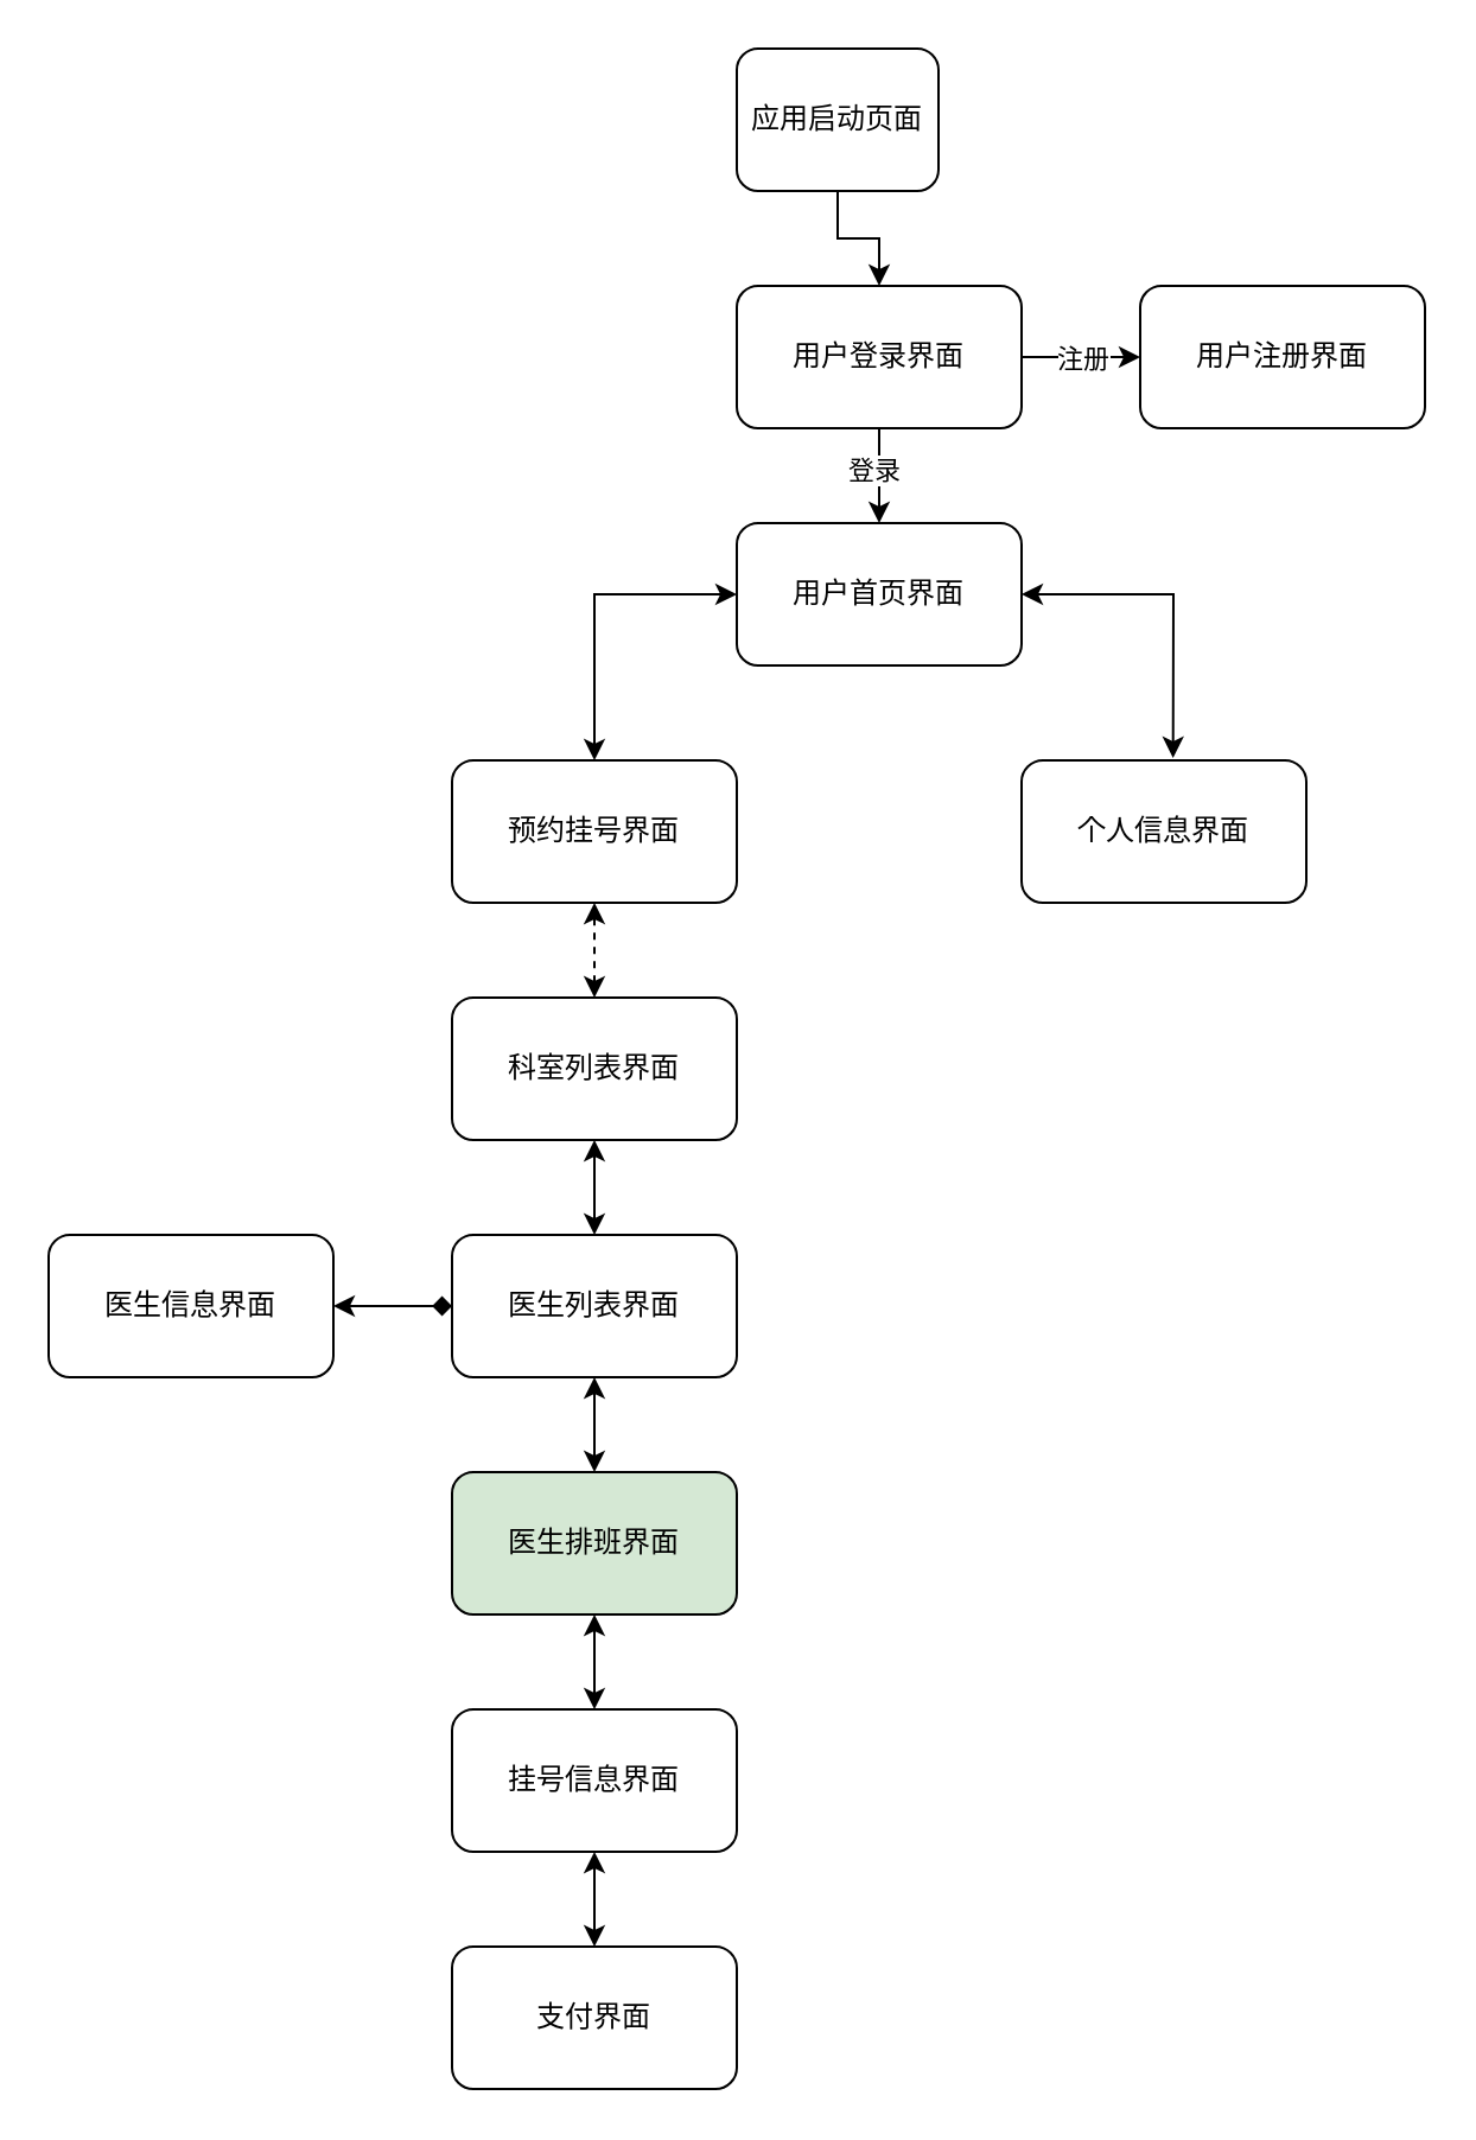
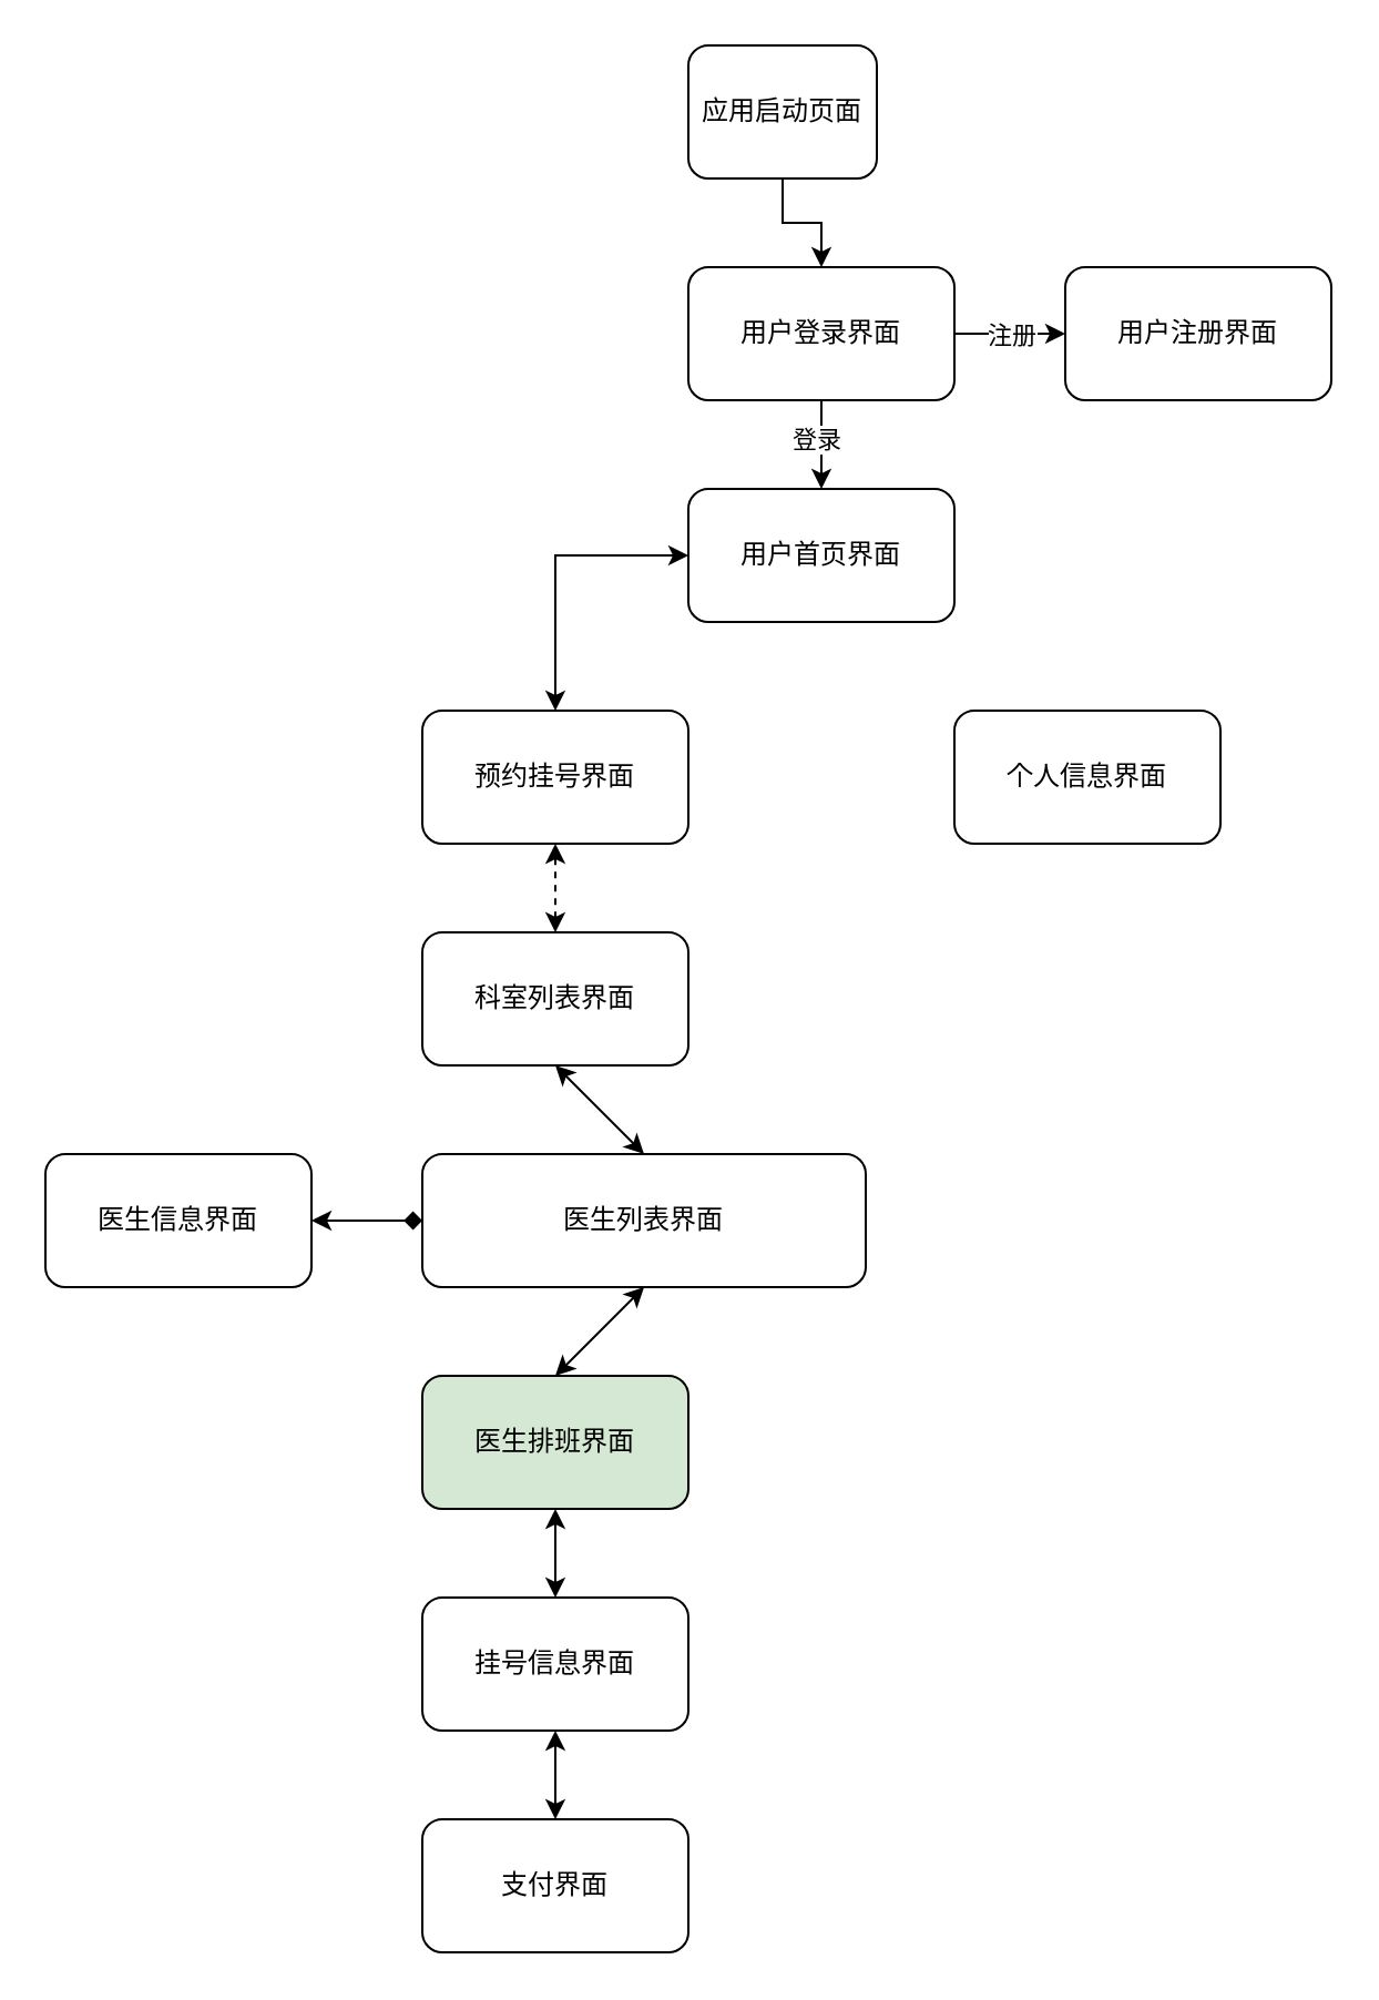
  <mxCell id="0" />
  <mxCell id="1" parent="0" />
  <mxCell id="2" style="edgeStyle=orthogonalEdgeStyle;rounded=0;orthogonalLoop=1;jettySize=auto;html=1;exitX=0.5;exitY=1;exitDx=0;exitDy=0;entryX=0.5;entryY=0;entryDx=0;entryDy=0;" edge="1" parent="1" source="3" target="8"><mxGeometry relative="1" as="geometry" /></mxCell>
  <mxCell id="3" value="应用启动页面" style="rounded=1;whiteSpace=wrap;html=1;" vertex="1" parent="1"><mxGeometry x="310" y="20" width="85" height="60" as="geometry" /></mxCell>
  <mxCell id="4" style="edgeStyle=orthogonalEdgeStyle;rounded=0;orthogonalLoop=1;jettySize=auto;html=1;exitX=1;exitY=0.5;exitDx=0;exitDy=0;entryX=0;entryY=0.5;entryDx=0;entryDy=0;" edge="1" parent="1" source="8" target="9"><mxGeometry relative="1" as="geometry" /></mxCell>
  <mxCell id="5" value="注册" style="edgeLabel;html=1;align=center;verticalAlign=middle;resizable=0;points=[];" vertex="1" connectable="0" parent="4"><mxGeometry relative="1" as="geometry"><mxPoint as="offset" /></mxGeometry></mxCell>
  <mxCell id="6" style="edgeStyle=orthogonalEdgeStyle;rounded=0;orthogonalLoop=1;jettySize=auto;html=1;exitX=0.5;exitY=1;exitDx=0;exitDy=0;entryX=0.5;entryY=0;entryDx=0;entryDy=0;" edge="1" parent="1" source="8" target="10"><mxGeometry relative="1" as="geometry" /></mxCell>
  <mxCell id="7" value="登录" style="edgeLabel;html=1;align=center;verticalAlign=middle;resizable=0;points=[];" vertex="1" connectable="0" parent="6"><mxGeometry x="-0.15" y="-3" relative="1" as="geometry"><mxPoint as="offset" /></mxGeometry></mxCell>
  <mxCell id="8" value="用户登录界面" style="rounded=1;whiteSpace=wrap;html=1;" vertex="1" parent="1"><mxGeometry x="310" y="120" width="120" height="60" as="geometry" /></mxCell>
  <mxCell id="9" value="用户注册界面" style="rounded=1;whiteSpace=wrap;html=1;" vertex="1" parent="1"><mxGeometry x="480" y="120" width="120" height="60" as="geometry" /></mxCell>
  <mxCell id="10" value="用户首页界面" style="rounded=1;whiteSpace=wrap;html=1;" vertex="1" parent="1"><mxGeometry x="310" y="220" width="120" height="60" as="geometry" /></mxCell>
  <mxCell id="11" value="个人信息界面" style="rounded=1;whiteSpace=wrap;html=1;" vertex="1" parent="1"><mxGeometry x="430" y="320" width="120" height="60" as="geometry" /></mxCell>
- <mxCell id="12" value="" style="endArrow=classic;startArrow=classic;html=1;rounded=0;exitX=1;exitY=0.5;exitDx=0;exitDy=0;entryX=0.532;entryY=-0.017;entryDx=0;entryDy=0;entryPerimeter=0;" edge="1" parent="1" source="10" target="11"><mxGeometry width="50" height="50" relative="1" as="geometry"><mxPoint x="300" y="470" as="sourcePoint" /><mxPoint x="350" y="420" as="targetPoint" /><Array as="points"><mxPoint x="494" y="250" /></Array></mxGeometry></mxCell>
  <mxCell id="13" value="预约挂号界面" style="rounded=1;whiteSpace=wrap;html=1;" vertex="1" parent="1"><mxGeometry x="190" y="320" width="120" height="60" as="geometry" /></mxCell>
  <mxCell id="14" value="" style="endArrow=classic;startArrow=classic;html=1;rounded=0;exitX=0.5;exitY=0;exitDx=0;exitDy=0;entryX=0;entryY=0.5;entryDx=0;entryDy=0;" edge="1" parent="1" source="13" target="10"><mxGeometry width="50" height="50" relative="1" as="geometry"><mxPoint x="240" y="300" as="sourcePoint" /><mxPoint x="290" y="250" as="targetPoint" /><Array as="points"><mxPoint x="250" y="250" /></Array></mxGeometry></mxCell>
  <mxCell id="15" value="科室列表界面" style="rounded=1;whiteSpace=wrap;html=1;" vertex="1" parent="1"><mxGeometry x="190" y="420" width="120" height="60" as="geometry" /></mxCell>
- <mxCell id="16" value="医生列表界面" style="rounded=1;whiteSpace=wrap;html=1;" vertex="1" parent="1"><mxGeometry x="190" y="520" width="120" height="60" as="geometry" /></mxCell>
+ <mxCell id="16" value="医生列表界面" style="rounded=1;whiteSpace=wrap;html=1;" vertex="1" parent="1"><mxGeometry x="190" y="520" width="200" height="60" as="geometry" /></mxCell>
  <mxCell id="17" value="医生信息界面" style="rounded=1;whiteSpace=wrap;html=1;" vertex="1" parent="1"><mxGeometry x="20" y="520" width="120" height="60" as="geometry" /></mxCell>
  <mxCell id="18" value="" style="endArrow=diamond;startArrow=classic;html=1;rounded=0;exitX=1;exitY=0.5;exitDx=0;exitDy=0;entryX=0;entryY=0.5;entryDx=0;entryDy=0;" edge="1" parent="1" source="17" target="16"><mxGeometry width="50" height="50" relative="1" as="geometry"><mxPoint x="110" y="700" as="sourcePoint" /><mxPoint x="160" y="650" as="targetPoint" /></mxGeometry></mxCell>
  <mxCell id="19" value="医生排班界面" style="rounded=1;whiteSpace=wrap;html=1;fillColor=#d5e8d4;" vertex="1" parent="1"><mxGeometry x="190" y="620" width="120" height="60" as="geometry" /></mxCell>
  <mxCell id="20" value="挂号信息界面" style="rounded=1;whiteSpace=wrap;html=1;" vertex="1" parent="1"><mxGeometry x="190" y="720" width="120" height="60" as="geometry" /></mxCell>
  <mxCell id="21" value="" style="endArrow=classic;startArrow=classic;html=1;rounded=0;entryX=0.5;entryY=1;entryDx=0;entryDy=0;dashed=1;" edge="1" parent="1" source="15" target="13"><mxGeometry width="50" height="50" relative="1" as="geometry"><mxPoint x="90" y="430" as="sourcePoint" /><mxPoint x="140" y="380" as="targetPoint" /></mxGeometry></mxCell>
  <mxCell id="22" value="" style="endArrow=classic;startArrow=classic;html=1;rounded=0;exitX=0.5;exitY=0;exitDx=0;exitDy=0;entryX=0.5;entryY=1;entryDx=0;entryDy=0;" edge="1" parent="1" source="16" target="15"><mxGeometry width="50" height="50" relative="1" as="geometry"><mxPoint x="340" y="530" as="sourcePoint" /><mxPoint x="390" y="480" as="targetPoint" /></mxGeometry></mxCell>
  <mxCell id="23" value="" style="endArrow=classic;startArrow=classic;html=1;rounded=0;exitX=0.5;exitY=0;exitDx=0;exitDy=0;entryX=0.5;entryY=1;entryDx=0;entryDy=0;" edge="1" parent="1" source="19" target="16"><mxGeometry width="50" height="50" relative="1" as="geometry"><mxPoint x="250" y="620" as="sourcePoint" /><mxPoint x="300" y="570" as="targetPoint" /></mxGeometry></mxCell>
  <mxCell id="24" value="" style="endArrow=classic;startArrow=classic;html=1;rounded=0;exitX=0.5;exitY=0;exitDx=0;exitDy=0;entryX=0.5;entryY=1;entryDx=0;entryDy=0;" edge="1" parent="1" source="20" target="19"><mxGeometry width="50" height="50" relative="1" as="geometry"><mxPoint x="280" y="850" as="sourcePoint" /><mxPoint x="330" y="800" as="targetPoint" /></mxGeometry></mxCell>
  <mxCell id="25" value="支付界面" style="rounded=1;whiteSpace=wrap;html=1;" vertex="1" parent="1"><mxGeometry x="190" y="820" width="120" height="60" as="geometry" /></mxCell>
  <mxCell id="26" value="" style="endArrow=classic;startArrow=classic;html=1;rounded=0;exitX=0.5;exitY=0;exitDx=0;exitDy=0;entryX=0.5;entryY=1;entryDx=0;entryDy=0;" edge="1" parent="1" source="25" target="20"><mxGeometry width="50" height="50" relative="1" as="geometry"><mxPoint x="390" y="810" as="sourcePoint" /><mxPoint x="440" y="760" as="targetPoint" /></mxGeometry></mxCell>
